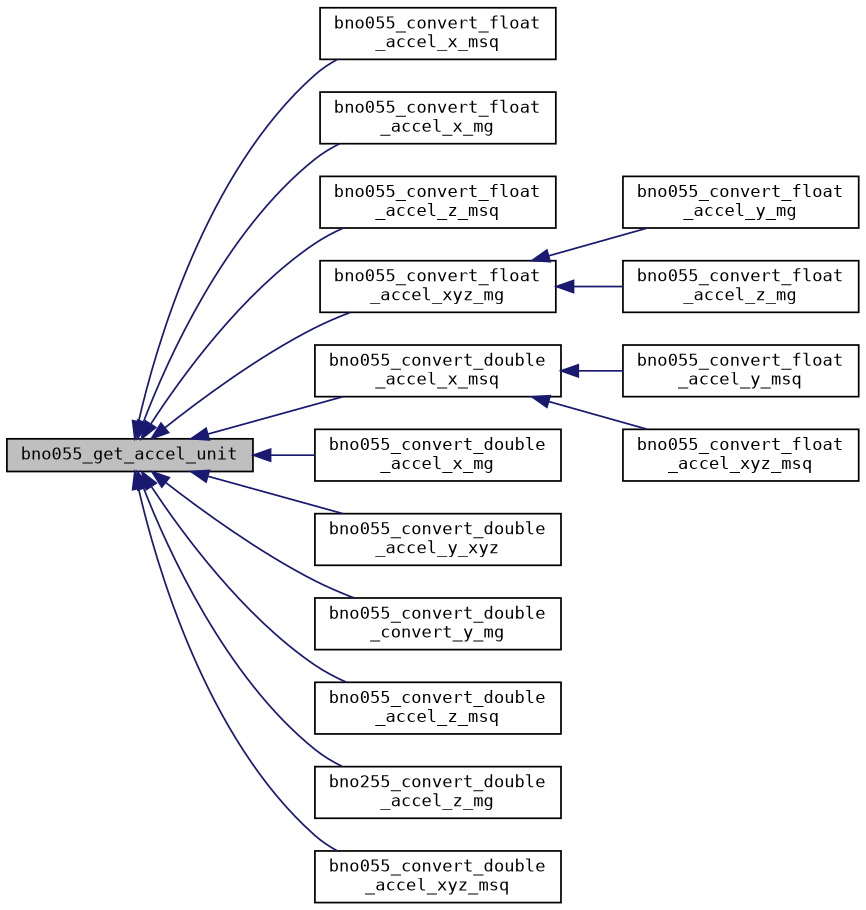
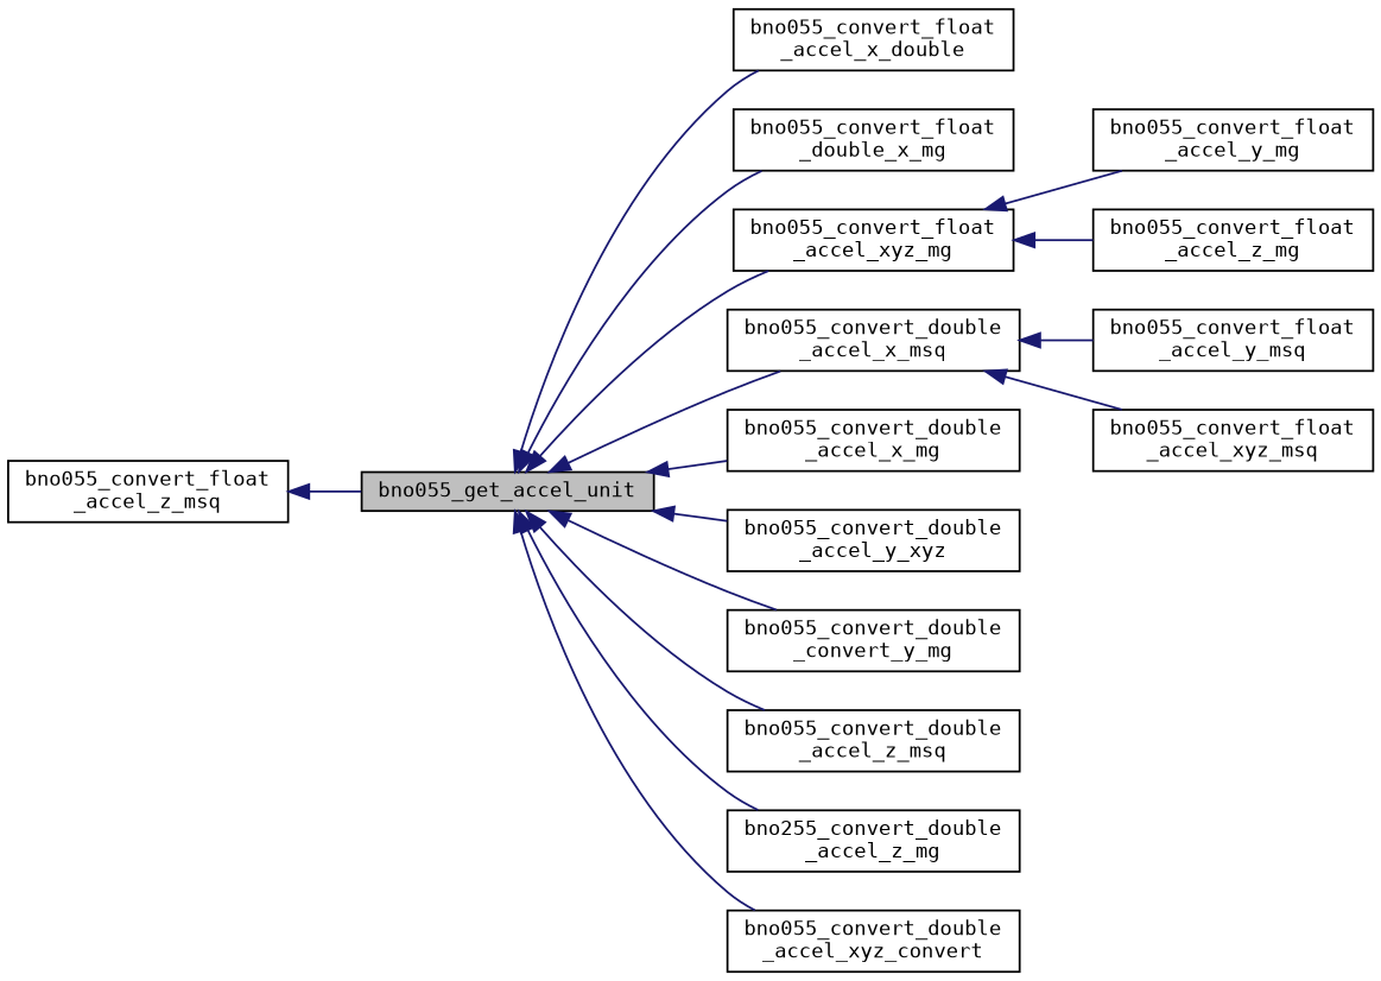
  digraph {
    fontname="DejaVu Sans Mono"
    rankdir=LR
    node [color=black fillcolor=white fontname="DejaVu Sans Mono" fontsize=10 shape=record style=filled]
    edge [color=midnightblue dir=back fontname="DejaVu Sans Mono" fontsize=10 labelfontname=Helvetica labelfontsize=10 style=solid]
    n1 [fillcolor=grey75 fontcolor=black height=0.2 label=bno055_get_accel_unit width=0.4]
-   n2 [height=0.2 label="bno055_convert_float\l_accel_x_msq" width=0.4]
-   n3 [height=0.2 label="bno055_convert_float\l_accel_x_mg" width=0.4]
+   n2 [height=0.2 label="bno055_convert_float\l_accel_x_double" width=0.4]
+   n3 [height=0.2 label="bno055_convert_float\l_double_x_mg" width=0.4]
    n4 [height=0.2 label="bno055_convert_float\l_accel_z_msq" width=0.4]
    n5 [height=0.2 label="bno055_convert_float\l_accel_xyz_mg" width=0.4]
    n6 [height=0.2 label="bno055_convert_double\l_accel_x_msq" width=0.4]
    n7 [height=0.2 label="bno055_convert_double\l_accel_x_mg" width=0.4]
    n8 [height=0.2 label="bno055_convert_double\l_accel_y_xyz" width=0.4]
    n9 [height=0.2 label="bno055_convert_double\l_convert_y_mg" width=0.4]
    n10 [height=0.2 label="bno055_convert_double\l_accel_z_msq" width=0.4]
    n11 [height=0.2 label="bno255_convert_double\l_accel_z_mg" width=0.4]
-   n12 [height=0.2 label="bno055_convert_double\l_accel_xyz_msq" width=0.4]
+   n12 [height=0.2 label="bno055_convert_double\l_accel_xyz_convert" width=0.4]
    n13 [height=0.2 label="bno055_convert_float\l_accel_y_msq" width=0.4]
    n14 [height=0.2 label="bno055_convert_float\l_accel_y_mg" width=0.4]
    n15 [height=0.2 label="bno055_convert_float\l_accel_z_mg" width=0.4]
    n16 [height=0.2 label="bno055_convert_float\l_accel_xyz_msq" width=0.4]
    n1 -> n2
    n1 -> n3
-   n1 -> n4
+   n4 -> n1
    n1 -> n5
    n1 -> n6
    n1 -> n7
    n1 -> n8
    n1 -> n9
    n1 -> n10
    n1 -> n11
    n1 -> n12
    n5 -> n14
    n5 -> n15
    n6 -> n13
    n6 -> n16
  }
